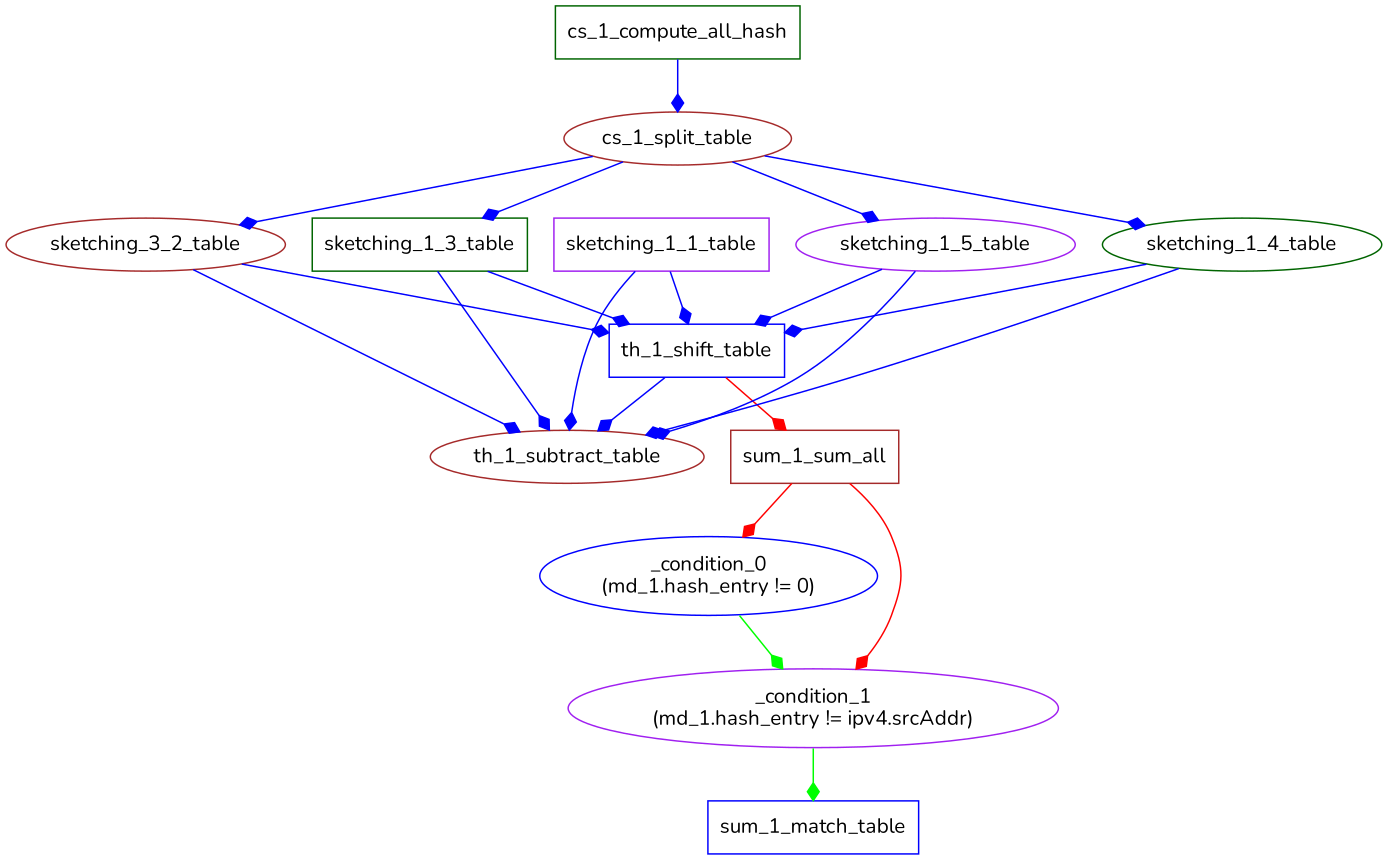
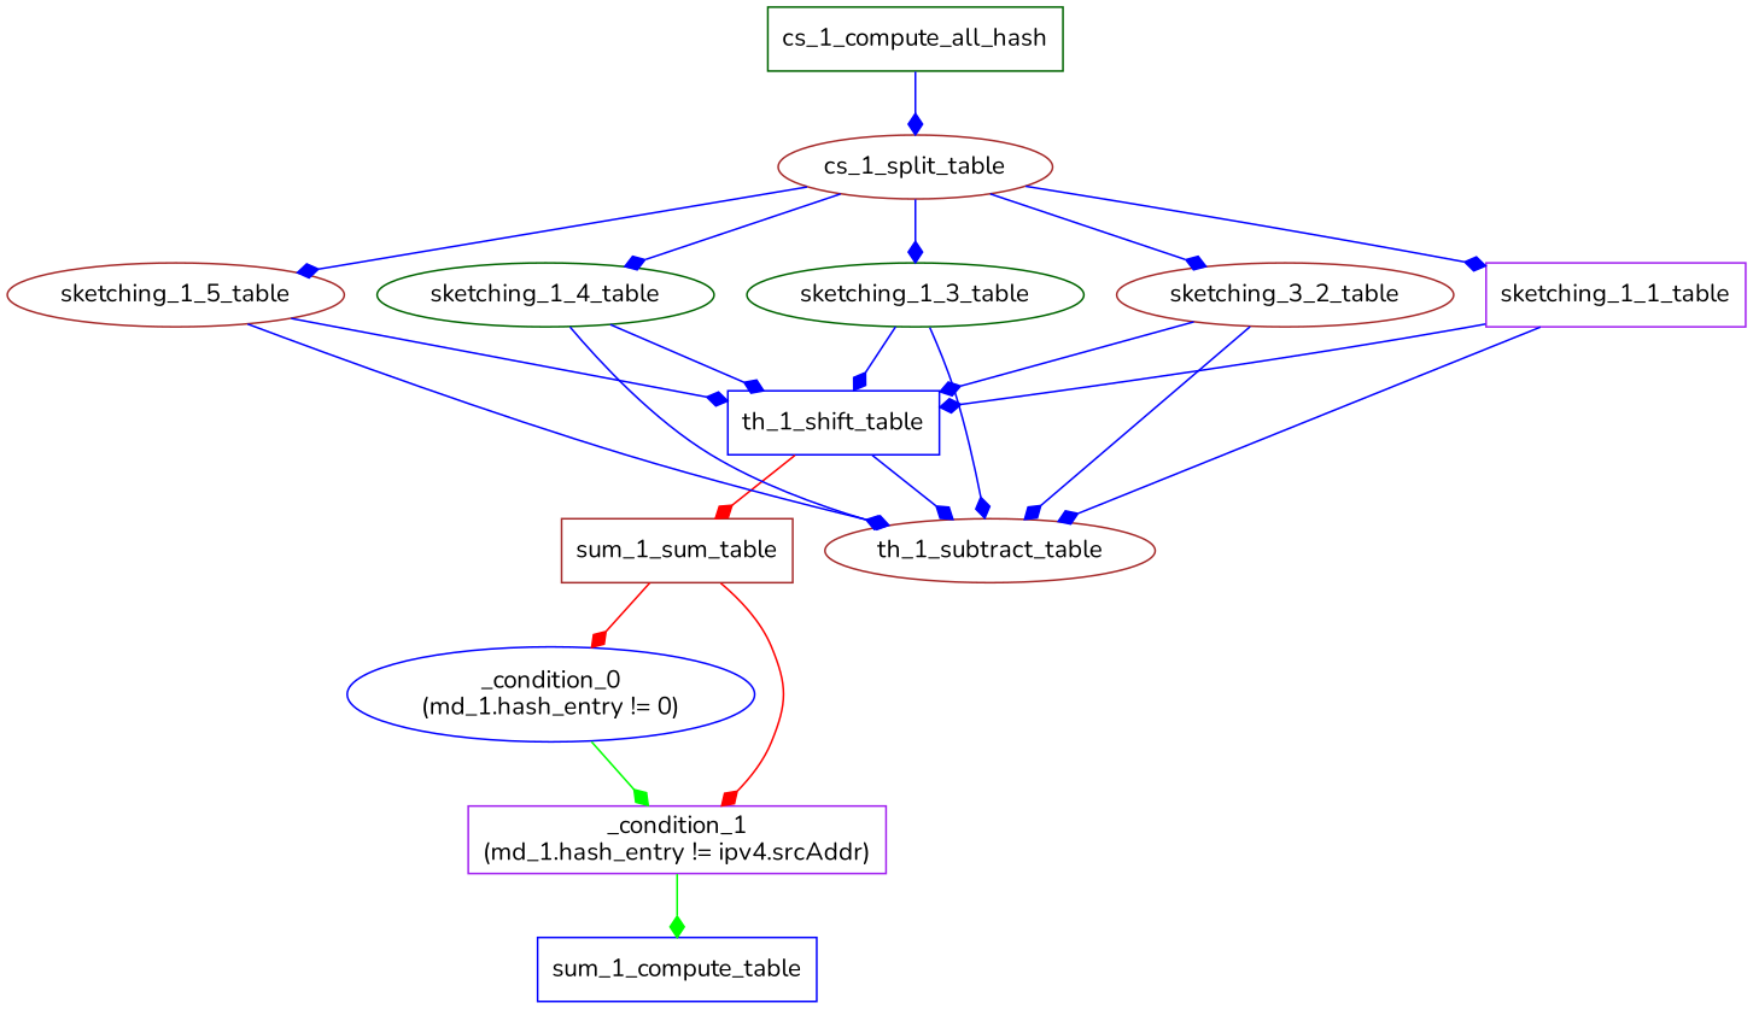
  digraph {
    fontname=Nunito
    node [color=brown fontname=Nunito shape=ellipse]
    edge [arrowhead=diamond color=blue fontname=Nunito]
    n1 [color=blue label="_condition_0\n(md_1.hash_entry != 0)"]
-   n2 [color=purple label="_condition_1\n(md_1.hash_entry != ipv4.srcAddr)"]
-   sum_1_match_table [color=blue shape=box]
-   sketching_1_3_table [color=darkgreen shape=box]
+   n2 [color=purple label="_condition_1\n(md_1.hash_entry != ipv4.srcAddr)" shape=box]
+   sum_1_match_table [color=blue shape=box label=sum_1_compute_table]
+   sketching_1_3_table [color=darkgreen]
    th_1_subtract_table
    th_1_shift_table [color=blue shape=box]
-   sum_1_sum_table [shape=box label=sum_1_sum_all]
+   sum_1_sum_table [shape=box]
    n8 [label=sketching_3_2_table]
    cs_1_split_table
    sketching_1_1_table [color=purple shape=box]
-   sketching_1_5_table [color=purple]
+   sketching_1_5_table
    sketching_1_4_table [color=darkgreen]
    cs_1_compute_all_hash [color=darkgreen shape=box]
    n1 -> n2 [color=green]
    n2 -> sum_1_match_table [color=green]
    sketching_1_3_table -> th_1_subtract_table
    sketching_1_3_table -> th_1_shift_table
    th_1_shift_table -> th_1_subtract_table
    th_1_shift_table -> sum_1_sum_table [color=red]
    sum_1_sum_table -> n1 [color=red]
    sum_1_sum_table -> n2 [color=red]
    n8 -> th_1_subtract_table
    n8 -> th_1_shift_table
    cs_1_split_table -> sketching_1_3_table
    cs_1_split_table -> n8
+   cs_1_split_table -> sketching_1_1_table
    cs_1_split_table -> sketching_1_5_table
    cs_1_split_table -> sketching_1_4_table
    sketching_1_1_table -> th_1_subtract_table
    sketching_1_1_table -> th_1_shift_table
    sketching_1_5_table -> th_1_subtract_table
    sketching_1_5_table -> th_1_shift_table
    sketching_1_4_table -> th_1_subtract_table
    sketching_1_4_table -> th_1_shift_table
    cs_1_compute_all_hash -> cs_1_split_table
  }
